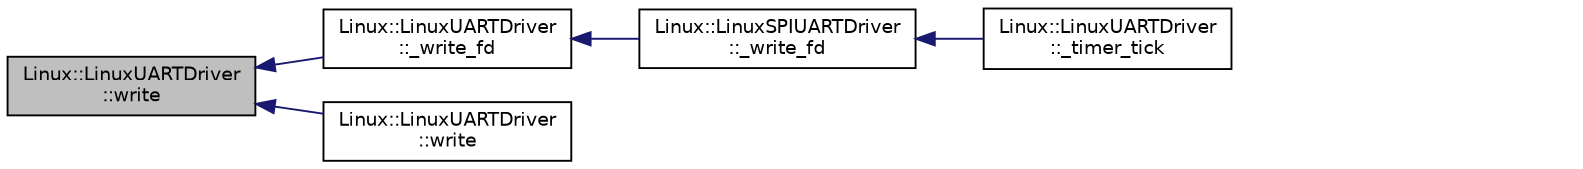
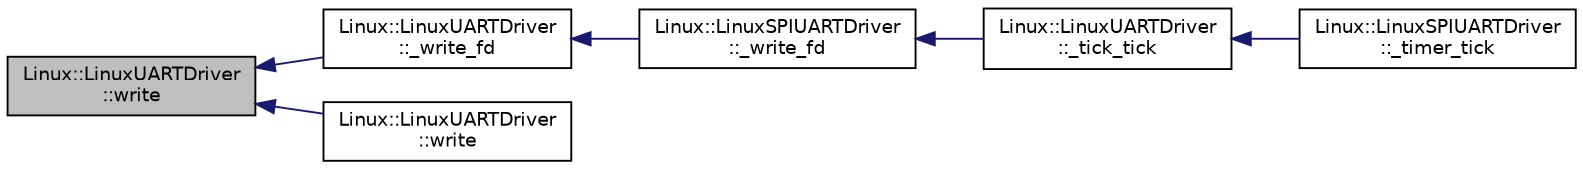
  digraph {
    rankdir=LR
    node [color=black fillcolor=white fontname=Helvetica fontsize=10 shape=record style=filled]
    edge [color=midnightblue dir=back fontname=Helvetica fontsize=10 labelfontname=Helvetica labelfontsize=10 style=solid]
    n1 [fillcolor=grey75 fontcolor=black height=0.2 label="Linux::LinuxUARTDriver\l::write" width=0.4]
    n2 [height=0.2 label="Linux::LinuxUARTDriver\l::_write_fd" width=0.4]
    n3 [height=0.2 label="Linux::LinuxUARTDriver\l::write" width=0.4]
    n4 [height=0.2 label="Linux::LinuxSPIUARTDriver\l::_write_fd" width=0.4]
-   n5 [height=0.2 label="Linux::LinuxUARTDriver\l::_timer_tick" width=0.4]
+   n5 [height=0.2 label="Linux::LinuxUARTDriver\l::_tick_tick" width=0.4]
+   n6 [height=0.2 label="Linux::LinuxSPIUARTDriver\l::_timer_tick" width=0.4]
    n1 -> n2
    n1 -> n3
    n2 -> n4
    n4 -> n5
+   n5 -> n6
  }
